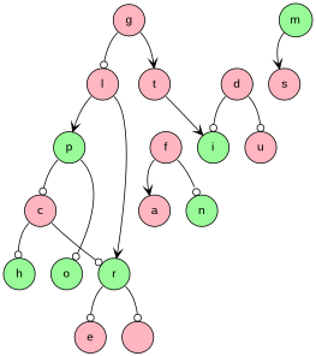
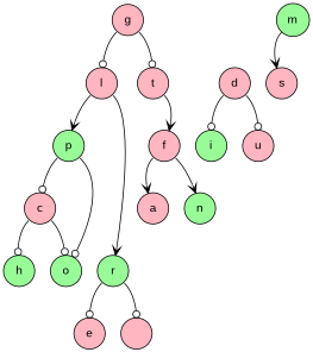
  digraph {
    node [fillcolor=lightpink fontname=Arial shape=circle style=filled]
    edge [arrowhead=odot tailport=sw]
    n1 [label=g width=0.5]
    n2 [label=l width=0.5]
    n3 [label=t width=0.5]
    n4 [fillcolor=palegreen label=p width=0.5]
    n5 [fillcolor=palegreen label=r width=0.5]
    n6 [label=f width=0.5]
    n7 [label=c width=0.5]
    n8 [fillcolor=palegreen label=o width=0.5]
    n9 [label=e width=0.5]
    n10 [label=" " width=0.5]
    n11 [label=d width=0.5]
    n12 [fillcolor=palegreen label=i width=0.5]
    n13 [label=u width=0.5]
    n14 [label=a width=0.5]
    n15 [fillcolor=palegreen label=n width=0.5]
    n16 [fillcolor=palegreen label=h width=0.5]
    n17 [fillcolor=palegreen label=m width=0.5]
    n18 [label=s width=0.5]
    n1 -> n2
-   n1 -> n3 [arrowhead=vee tailport=se]
+   n1 -> n3 [tailport=se]
    n2 -> n4 [arrowhead=vee]
    n2 -> n5 [arrowhead=vee tailport=se]
-   n3 -> n12 [arrowhead=vee tailport=se]
+   n3 -> n6 [arrowhead=vee tailport=se]
    n4 -> n7
    n4 -> n8 [tailport=se]
    n5 -> n9
    n5 -> n10 [tailport=se]
    n6 -> n14 [arrowhead=vee]
-   n6 -> n15 [tailport=se]
-   n7 -> n5 [tailport=se]
+   n6 -> n15 [arrowhead=vee tailport=se]
+   n7 -> n8 [tailport=se]
    n7 -> n16
    n11 -> n12
    n11 -> n13 [tailport=se]
    n17 -> n18 [arrowhead=vee]
  }
